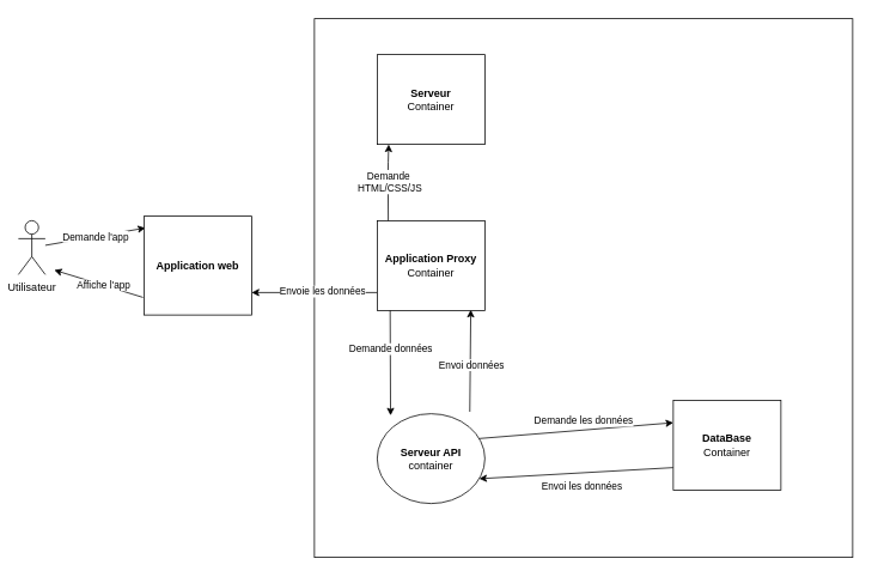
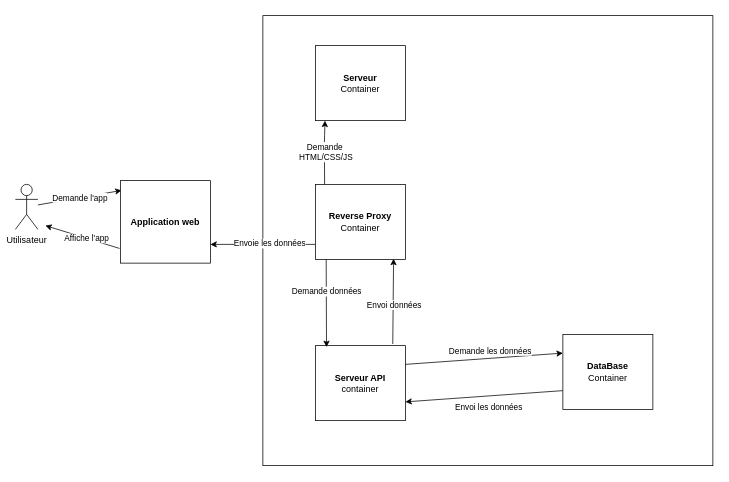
  <mxCell id="0" />
  <mxCell id="1" parent="0" />
  <mxCell id="2" value="" style="whiteSpace=wrap;html=1;aspect=fixed;" parent="1" vertex="1"><mxGeometry x="350" y="20" width="600" height="600" as="geometry" /></mxCell>
  <mxCell id="3" style="edgeStyle=none;html=1;entryX=0.869;entryY=0.992;entryDx=0;entryDy=0;entryPerimeter=0;exitX=0.86;exitY=-0.022;exitDx=0;exitDy=0;exitPerimeter=0;" parent="1" source="5" target="22" edge="1"><mxGeometry relative="1" as="geometry" /></mxCell>
  <mxCell id="4" value="Envoi données" style="edgeLabel;html=1;align=center;verticalAlign=middle;resizable=0;points=[];" parent="3" vertex="1" connectable="0"><mxGeometry x="-0.093" y="-1" relative="1" as="geometry"><mxPoint as="offset" /></mxGeometry></mxCell>
- <mxCell id="5" value="&lt;div&gt;&lt;b&gt;Serveur API&lt;/b&gt;&lt;/div&gt;&lt;div&gt;container&lt;/div&gt;" style="ellipse;whiteSpace=wrap;html=1;" parent="1" vertex="1"><mxGeometry x="420" y="460" width="120" height="100" as="geometry" /></mxCell>
+ <mxCell id="5" value="&lt;div&gt;&lt;b&gt;Serveur API&lt;/b&gt;&lt;/div&gt;&lt;div&gt;container&lt;/div&gt;" style="rounded=0;whiteSpace=wrap;html=1;" parent="1" vertex="1"><mxGeometry x="420" y="460" width="120" height="100" as="geometry" /></mxCell>
  <mxCell id="6" value="Demande les données" style="edgeStyle=none;rounded=0;orthogonalLoop=1;jettySize=auto;html=1;startArrow=classic;startFill=1;endArrow=none;endFill=0;exitX=0;exitY=0.25;exitDx=0;exitDy=0;entryX=1;entryY=0.25;entryDx=0;entryDy=0;" parent="1" source="8" target="5" edge="1"><mxGeometry x="-0.077" y="-10" relative="1" as="geometry"><mxPoint as="offset" /></mxGeometry></mxCell>
  <mxCell id="7" value="Envoi les données" style="edgeStyle=none;rounded=0;orthogonalLoop=1;jettySize=auto;html=1;entryX=1;entryY=0.75;entryDx=0;entryDy=0;startArrow=none;startFill=0;endArrow=classic;endFill=1;exitX=0;exitY=0.75;exitDx=0;exitDy=0;" parent="1" source="8" target="5" edge="1"><mxGeometry x="-0.048" y="15" relative="1" as="geometry"><mxPoint as="offset" /></mxGeometry></mxCell>
  <mxCell id="8" value="&lt;div&gt;&lt;b&gt;DataBase&lt;/b&gt;&lt;/div&gt;&lt;div&gt;Container&lt;/div&gt;" style="rounded=0;whiteSpace=wrap;html=1;" parent="1" vertex="1"><mxGeometry x="750" y="445" width="120" height="100" as="geometry" /></mxCell>
  <mxCell id="9" style="edgeStyle=none;html=1;entryX=0.013;entryY=0.119;entryDx=0;entryDy=0;entryPerimeter=0;" parent="1" source="11" target="14" edge="1"><mxGeometry relative="1" as="geometry" /></mxCell>
  <mxCell id="10" value="Demande l'app" style="edgeLabel;html=1;align=center;verticalAlign=middle;resizable=0;points=[];" parent="9" vertex="1" connectable="0"><mxGeometry x="-0.158" y="1" relative="1" as="geometry"><mxPoint x="8" y="-1" as="offset" /></mxGeometry></mxCell>
  <mxCell id="11" value="&lt;div&gt;Utilisateur&lt;/div&gt;" style="shape=umlActor;verticalLabelPosition=bottom;verticalAlign=top;html=1;outlineConnect=0;" parent="1" vertex="1"><mxGeometry x="20" y="245" width="30" height="60" as="geometry" /></mxCell>
  <mxCell id="12" style="edgeStyle=none;html=1;exitX=-0.009;exitY=0.822;exitDx=0;exitDy=0;exitPerimeter=0;" parent="1" source="14" edge="1"><mxGeometry relative="1" as="geometry"><mxPoint x="60" y="300" as="targetPoint" /></mxGeometry></mxCell>
  <mxCell id="13" value="Affiche l'app" style="edgeLabel;html=1;align=center;verticalAlign=middle;resizable=0;points=[];" parent="12" vertex="1" connectable="0"><mxGeometry x="-0.301" y="1" relative="1" as="geometry"><mxPoint x="-10" y="-4" as="offset" /></mxGeometry></mxCell>
  <mxCell id="14" value="&lt;div&gt;&lt;b&gt;Application web&lt;/b&gt;&lt;/div&gt;" style="rounded=0;whiteSpace=wrap;html=1;" parent="1" vertex="1"><mxGeometry x="160" y="240" width="120" height="110" as="geometry" /></mxCell>
  <mxCell id="15" value="&lt;div&gt;&lt;b&gt;Serveur&lt;/b&gt;&lt;/div&gt;&lt;div&gt;Container&lt;/div&gt;" style="rounded=0;whiteSpace=wrap;html=1;" parent="1" vertex="1"><mxGeometry x="420" y="60" width="120" height="100" as="geometry" /></mxCell>
  <mxCell id="16" style="edgeStyle=none;html=1;entryX=0.09;entryY=1;entryDx=0;entryDy=0;entryPerimeter=0;exitX=0.086;exitY=0.017;exitDx=0;exitDy=0;exitPerimeter=0;" parent="1" edge="1"><mxGeometry relative="1" as="geometry"><mxPoint x="432.32" y="246.7" as="sourcePoint" /><mxPoint x="432.8" y="160" as="targetPoint" /><Array as="points"><mxPoint x="432" y="190" /></Array></mxGeometry></mxCell>
  <mxCell id="17" value="Demande&amp;nbsp;&lt;br&gt;HTML/CSS/JS" style="edgeLabel;html=1;align=center;verticalAlign=middle;resizable=0;points=[];" parent="16" vertex="1" connectable="0"><mxGeometry x="0.072" relative="1" as="geometry"><mxPoint x="1" y="1" as="offset" /></mxGeometry></mxCell>
  <mxCell id="18" style="edgeStyle=none;html=1;exitX=0.12;exitY=0.992;exitDx=0;exitDy=0;exitPerimeter=0;entryX=0.124;entryY=0.019;entryDx=0;entryDy=0;entryPerimeter=0;" parent="1" source="22" target="5" edge="1"><mxGeometry relative="1" as="geometry" /></mxCell>
  <mxCell id="19" value="Demande données" style="edgeLabel;html=1;align=center;verticalAlign=middle;resizable=0;points=[];" parent="18" vertex="1" connectable="0"><mxGeometry x="-0.263" relative="1" as="geometry"><mxPoint as="offset" /></mxGeometry></mxCell>
  <mxCell id="20" style="edgeStyle=none;html=1;" parent="1" edge="1"><mxGeometry relative="1" as="geometry"><mxPoint x="420" y="325" as="sourcePoint" /><mxPoint x="280" y="325" as="targetPoint" /></mxGeometry></mxCell>
  <mxCell id="21" value="Envoie les données" style="edgeLabel;html=1;align=center;verticalAlign=middle;resizable=0;points=[];" parent="20" vertex="1" connectable="0"><mxGeometry x="0.559" y="-2" relative="1" as="geometry"><mxPoint x="47" as="offset" /></mxGeometry></mxCell>
- <mxCell id="22" value="&lt;div&gt;&lt;b&gt;Application Proxy&lt;/b&gt;&lt;/div&gt;&lt;div&gt;Container&lt;/div&gt;" style="rounded=0;whiteSpace=wrap;html=1;" parent="1" vertex="1"><mxGeometry x="420" y="245" width="120" height="100" as="geometry" /></mxCell>
+ <mxCell id="22" value="&lt;div&gt;&lt;b&gt;Reverse Proxy&lt;/b&gt;&lt;/div&gt;&lt;div&gt;Container&lt;/div&gt;" style="rounded=0;whiteSpace=wrap;html=1;" parent="1" vertex="1"><mxGeometry x="420" y="245" width="120" height="100" as="geometry" /></mxCell>
